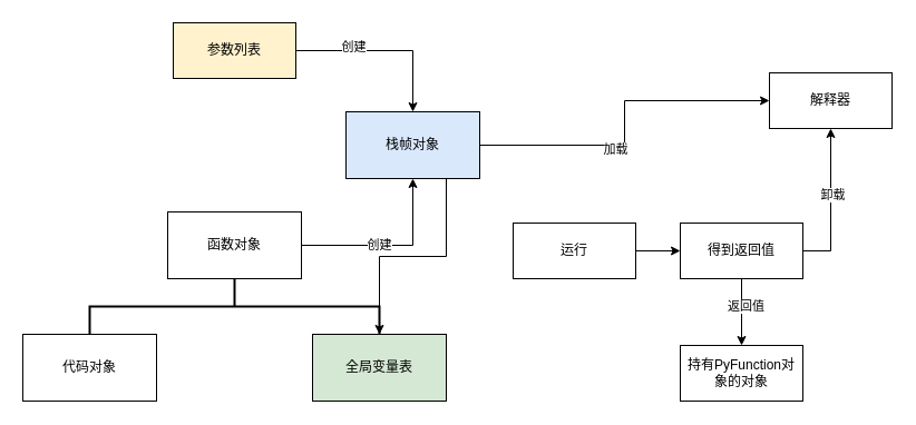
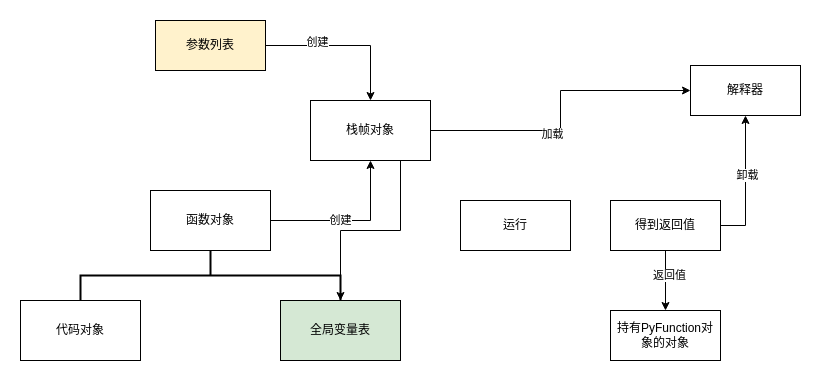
  <mxCell id="0" />
  <mxCell id="1" parent="0" />
  <mxCell id="2" style="edgeStyle=orthogonalEdgeStyle;rounded=0;orthogonalLoop=1;jettySize=auto;html=1;exitX=1;exitY=0.5;exitDx=0;exitDy=0;entryX=0;entryY=0.5;entryDx=0;entryDy=0;" edge="1" parent="1" source="5" target="15"><mxGeometry relative="1" as="geometry" /></mxCell>
  <mxCell id="3" value="加载" style="edgeLabel;html=1;align=center;verticalAlign=middle;resizable=0;points=[];" vertex="1" connectable="0" parent="2"><mxGeometry x="-0.206" y="-3" relative="1" as="geometry"><mxPoint x="2" as="offset" /></mxGeometry></mxCell>
  <mxCell id="4" style="edgeStyle=orthogonalEdgeStyle;rounded=0;orthogonalLoop=1;jettySize=auto;html=1;exitX=0.75;exitY=1;exitDx=0;exitDy=0;" edge="1" parent="1" source="5" target="10"><mxGeometry relative="1" as="geometry" /></mxCell>
- <mxCell id="5" value="栈帧对象" style="rounded=0;whiteSpace=wrap;html=1;fillColor=#dae8fc;" vertex="1" parent="1"><mxGeometry x="310" y="100" width="120" height="60" as="geometry" /></mxCell>
+ <mxCell id="5" value="栈帧对象" style="rounded=0;whiteSpace=wrap;html=1;" vertex="1" parent="1"><mxGeometry x="310" y="100" width="120" height="60" as="geometry" /></mxCell>
  <mxCell id="6" style="edgeStyle=orthogonalEdgeStyle;rounded=0;orthogonalLoop=1;jettySize=auto;html=1;exitX=1;exitY=0.5;exitDx=0;exitDy=0;entryX=0.5;entryY=1;entryDx=0;entryDy=0;" edge="1" parent="1" source="8" target="5"><mxGeometry relative="1" as="geometry" /></mxCell>
  <mxCell id="7" value="创建" style="edgeLabel;html=1;align=center;verticalAlign=middle;resizable=0;points=[];" vertex="1" connectable="0" parent="6"><mxGeometry x="-0.14" y="1" relative="1" as="geometry"><mxPoint as="offset" /></mxGeometry></mxCell>
  <mxCell id="8" value="函数对象" style="rounded=0;whiteSpace=wrap;html=1;" vertex="1" parent="1"><mxGeometry x="150" y="190" width="120" height="60" as="geometry" /></mxCell>
  <mxCell id="9" value="代码对象" style="rounded=0;whiteSpace=wrap;html=1;" vertex="1" parent="1"><mxGeometry x="20" y="300" width="120" height="60" as="geometry" /></mxCell>
  <mxCell id="10" value="全局变量表" style="rounded=0;whiteSpace=wrap;html=1;fillColor=#d5e8d4;" vertex="1" parent="1"><mxGeometry x="280" y="300" width="120" height="60" as="geometry" /></mxCell>
  <mxCell id="11" value="" style="strokeWidth=2;html=1;shape=mxgraph.flowchart.annotation_2;align=left;labelPosition=right;pointerEvents=1;direction=south;" vertex="1" parent="1"><mxGeometry x="80" y="250" width="260" height="50" as="geometry" /></mxCell>
  <mxCell id="12" style="edgeStyle=orthogonalEdgeStyle;rounded=0;orthogonalLoop=1;jettySize=auto;html=1;exitX=1;exitY=0.5;exitDx=0;exitDy=0;entryX=0.5;entryY=0;entryDx=0;entryDy=0;" edge="1" parent="1" source="14" target="5"><mxGeometry relative="1" as="geometry" /></mxCell>
  <mxCell id="13" value="创建" style="edgeLabel;html=1;align=center;verticalAlign=middle;resizable=0;points=[];" vertex="1" connectable="0" parent="12"><mxGeometry x="-0.365" y="4" relative="1" as="geometry"><mxPoint as="offset" /></mxGeometry></mxCell>
  <mxCell id="14" value="参数列表" style="html=1;whiteSpace=wrap;fillColor=#fff2cc;" vertex="1" parent="1"><mxGeometry x="155" y="20" width="110" height="50" as="geometry" /></mxCell>
  <mxCell id="15" value="解释器" style="html=1;whiteSpace=wrap;" vertex="1" parent="1"><mxGeometry x="690" y="65" width="110" height="50" as="geometry" /></mxCell>
- <mxCell id="16" style="edgeStyle=orthogonalEdgeStyle;rounded=0;orthogonalLoop=1;jettySize=auto;html=1;exitX=1;exitY=0.5;exitDx=0;exitDy=0;entryX=0;entryY=0.5;entryDx=0;entryDy=0;" edge="1" parent="1" source="17" target="22"><mxGeometry relative="1" as="geometry" /></mxCell>
  <mxCell id="17" value="运行" style="html=1;whiteSpace=wrap;" vertex="1" parent="1"><mxGeometry x="460" y="200" width="110" height="50" as="geometry" /></mxCell>
  <mxCell id="18" style="edgeStyle=orthogonalEdgeStyle;rounded=0;orthogonalLoop=1;jettySize=auto;html=1;exitX=1;exitY=0.5;exitDx=0;exitDy=0;entryX=0.5;entryY=1;entryDx=0;entryDy=0;" edge="1" parent="1" source="22" target="15"><mxGeometry relative="1" as="geometry" /></mxCell>
  <mxCell id="19" value="卸载" style="edgeLabel;html=1;align=center;verticalAlign=middle;resizable=0;points=[];" vertex="1" connectable="0" parent="18"><mxGeometry x="0.13" y="-1" relative="1" as="geometry"><mxPoint as="offset" /></mxGeometry></mxCell>
  <mxCell id="20" style="edgeStyle=orthogonalEdgeStyle;rounded=0;orthogonalLoop=1;jettySize=auto;html=1;exitX=0.5;exitY=1;exitDx=0;exitDy=0;" edge="1" parent="1" source="22"><mxGeometry relative="1" as="geometry"><mxPoint x="665" y="310" as="targetPoint" /></mxGeometry></mxCell>
  <mxCell id="21" value="返回值" style="edgeLabel;html=1;align=center;verticalAlign=middle;resizable=0;points=[];" vertex="1" connectable="0" parent="20"><mxGeometry x="-0.207" y="3" relative="1" as="geometry"><mxPoint as="offset" /></mxGeometry></mxCell>
  <mxCell id="22" value="得到返回值" style="html=1;whiteSpace=wrap;" vertex="1" parent="1"><mxGeometry x="610" y="200" width="110" height="50" as="geometry" /></mxCell>
  <mxCell id="23" value="持有PyFunction对象的对象" style="html=1;whiteSpace=wrap;" vertex="1" parent="1"><mxGeometry x="610" y="310" width="110" height="50" as="geometry" /></mxCell>
